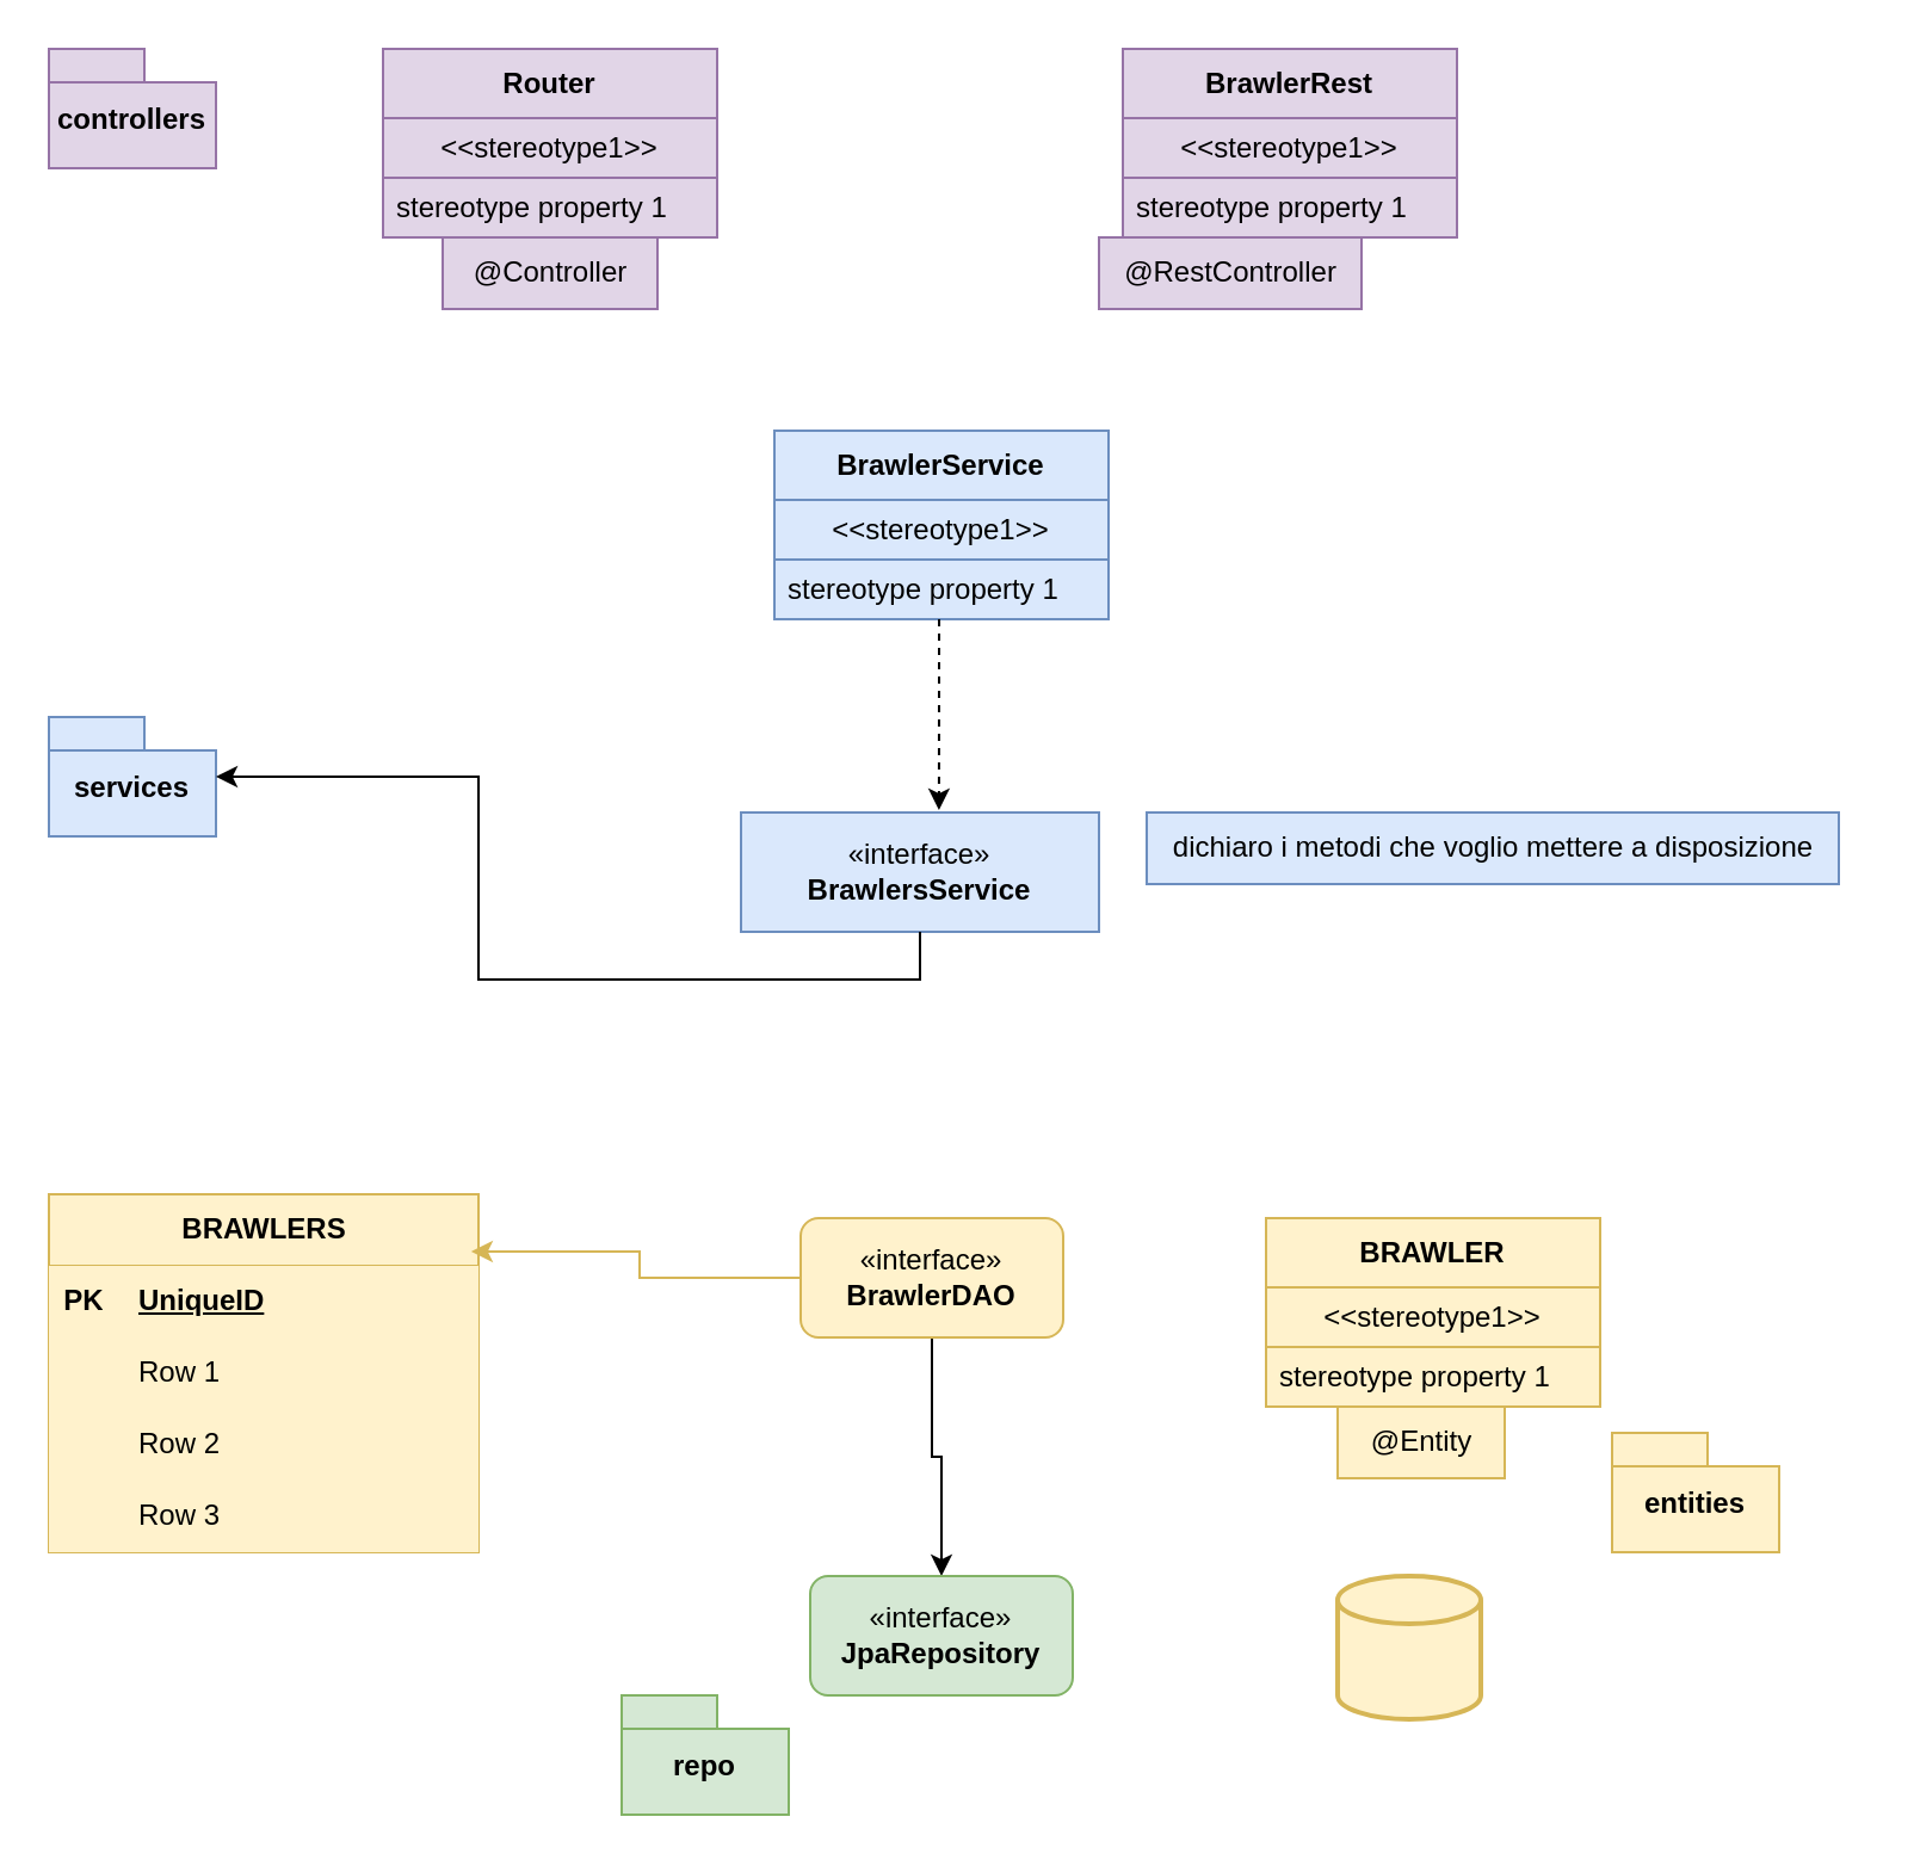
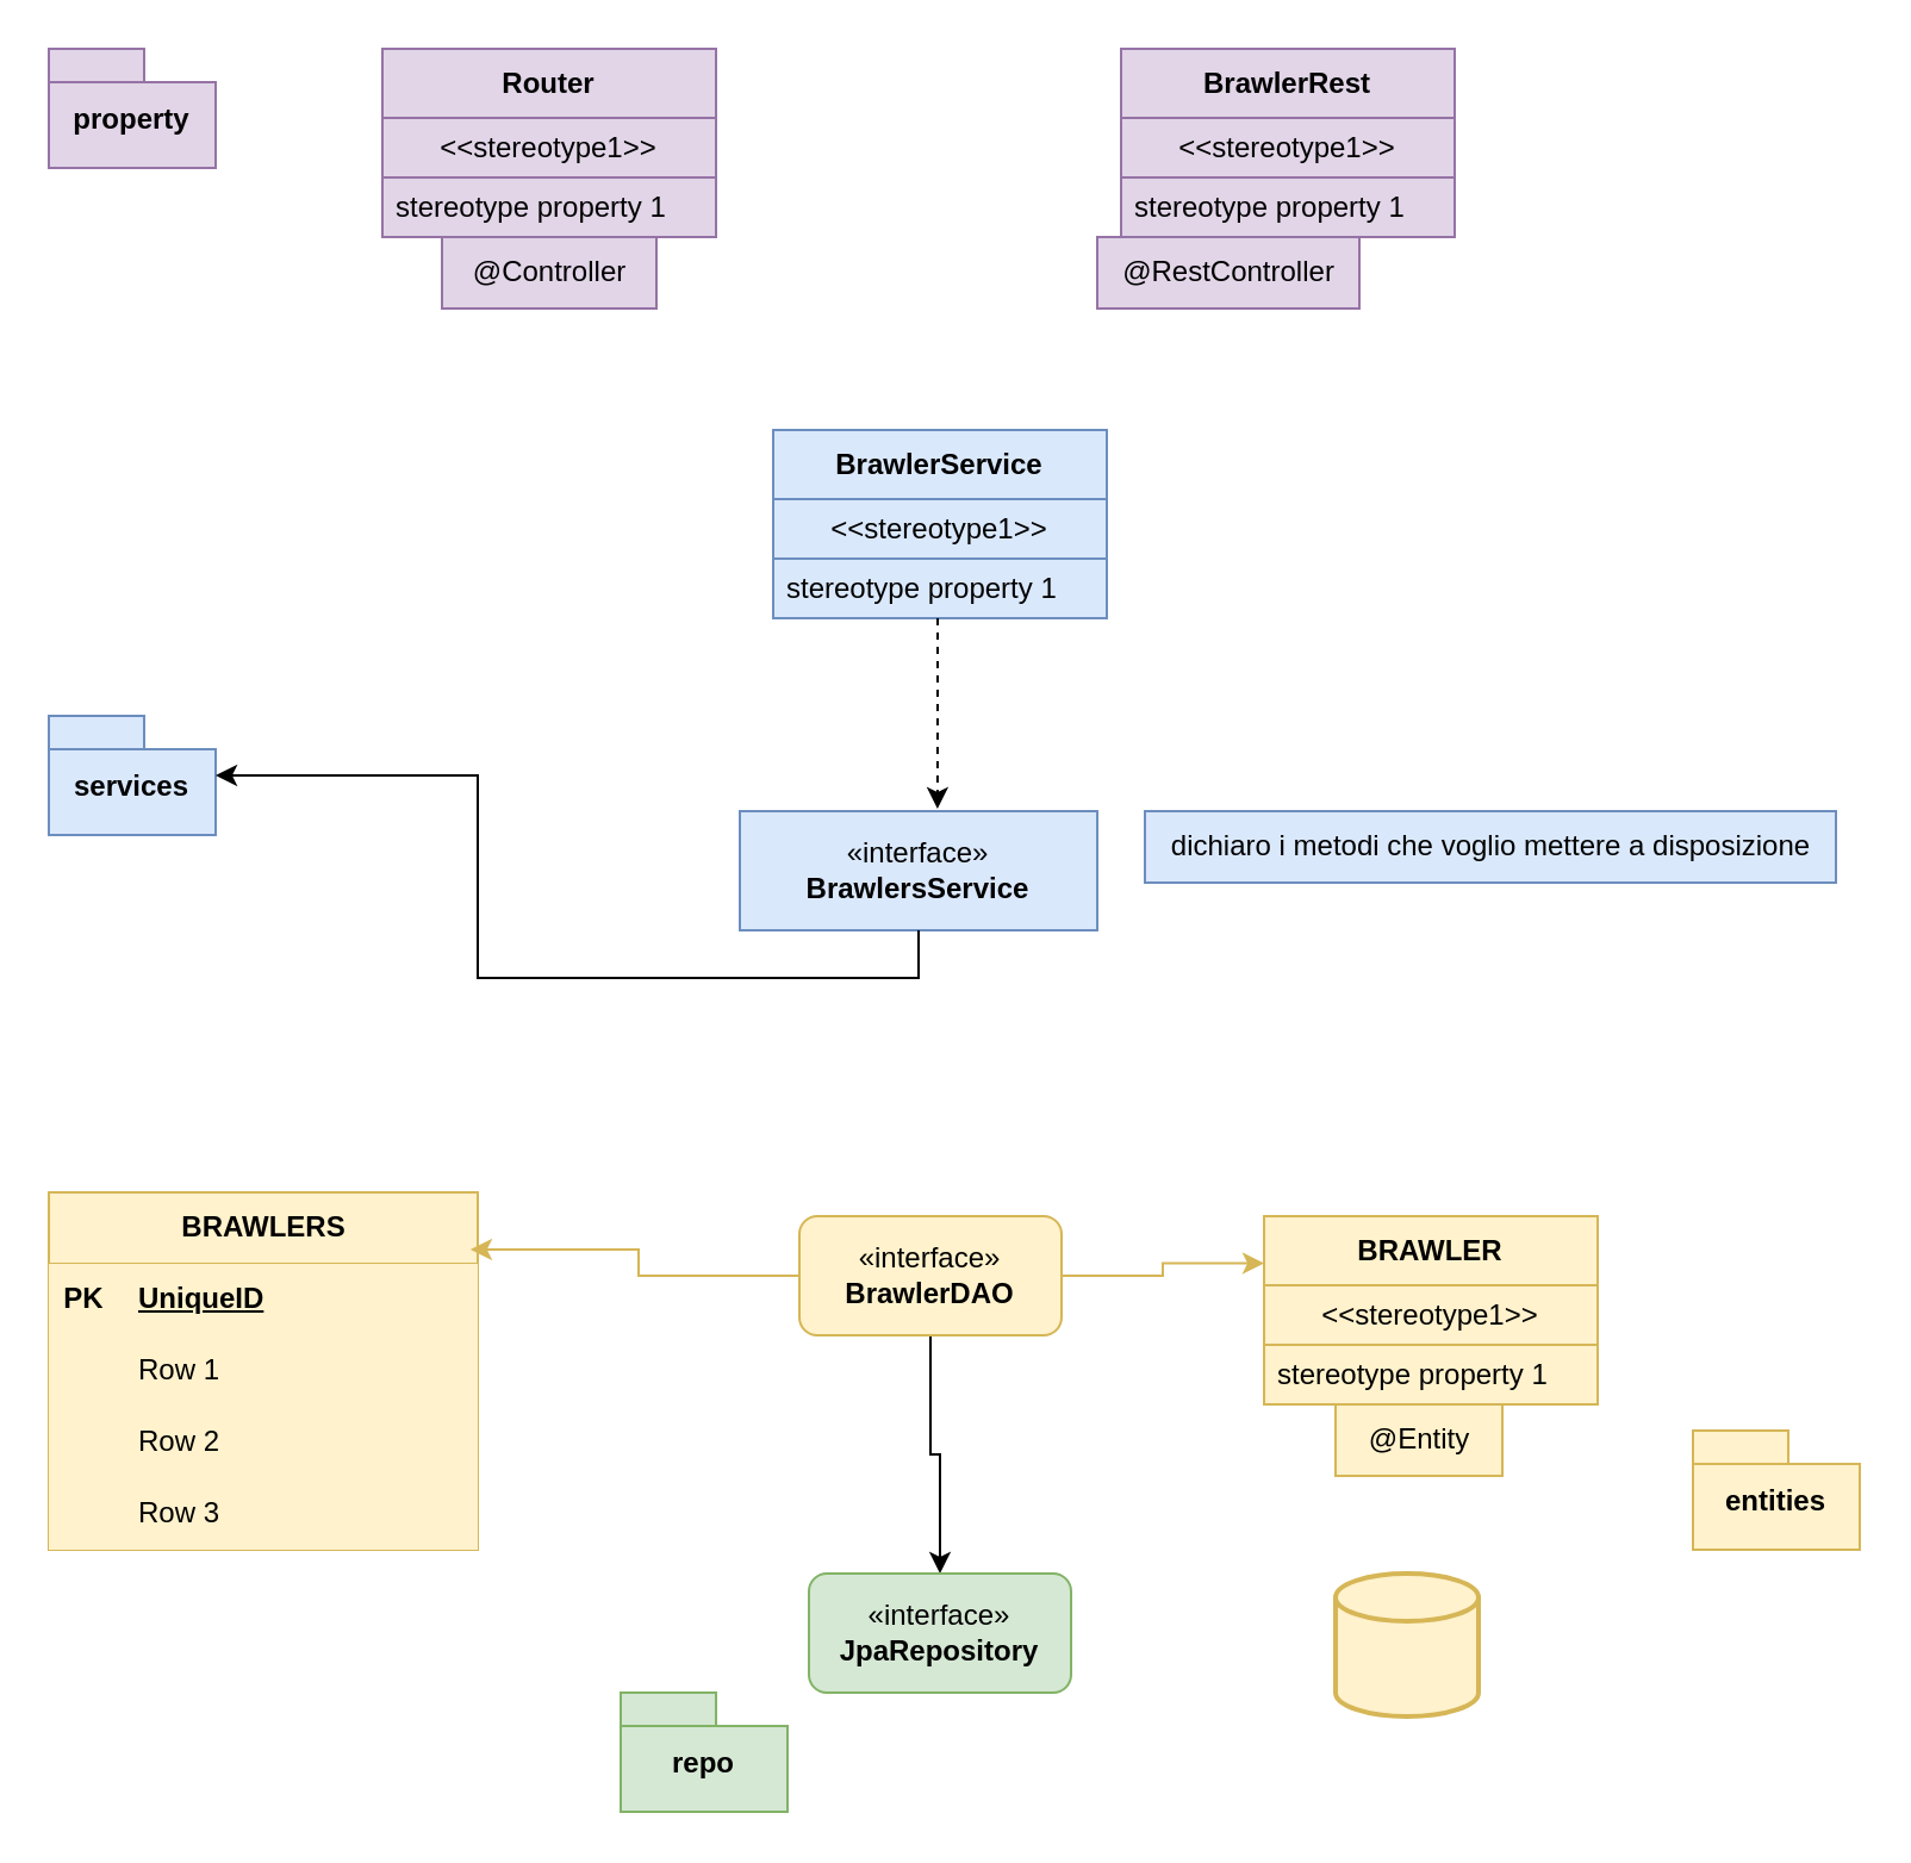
  <mxCell id="0" />
  <mxCell id="1" parent="0" />
  <mxCell id="2" value="" style="strokeWidth=2;html=1;shape=mxgraph.flowchart.database;whiteSpace=wrap;fillColor=#fff2cc;strokeColor=#d6b656;" vertex="1" parent="1"><mxGeometry x="560" y="660" width="60" height="60" as="geometry" /></mxCell>
  <mxCell id="3" value="BRAWLERS" style="shape=table;startSize=30;container=1;collapsible=1;childLayout=tableLayout;fixedRows=1;rowLines=0;fontStyle=1;align=center;resizeLast=1;html=1;fillColor=#fff2cc;strokeColor=#d6b656;" vertex="1" parent="1"><mxGeometry x="20" y="500" width="180" height="150" as="geometry" /></mxCell>
  <mxCell id="4" value="" style="shape=tableRow;horizontal=0;startSize=0;swimlaneHead=0;swimlaneBody=0;fillColor=#fff2cc;collapsible=0;dropTarget=0;points=[[0,0.5],[1,0.5]];portConstraint=eastwest;top=0;left=0;right=0;bottom=1;strokeColor=#d6b656;" vertex="1" parent="3"><mxGeometry y="30" width="180" height="30" as="geometry" /></mxCell>
  <mxCell id="5" value="PK" style="shape=partialRectangle;connectable=0;fillColor=#fff2cc;top=0;left=0;bottom=0;right=0;fontStyle=1;overflow=hidden;whiteSpace=wrap;html=1;strokeColor=#d6b656;" vertex="1" parent="4"><mxGeometry width="30" height="30" as="geometry"><mxRectangle width="30" height="30" as="alternateBounds" /></mxGeometry></mxCell>
  <mxCell id="6" value="UniqueID" style="shape=partialRectangle;connectable=0;fillColor=#fff2cc;top=0;left=0;bottom=0;right=0;align=left;spacingLeft=6;fontStyle=5;overflow=hidden;whiteSpace=wrap;html=1;strokeColor=#d6b656;" vertex="1" parent="4"><mxGeometry x="30" width="150" height="30" as="geometry"><mxRectangle width="150" height="30" as="alternateBounds" /></mxGeometry></mxCell>
  <mxCell id="7" value="" style="shape=tableRow;horizontal=0;startSize=0;swimlaneHead=0;swimlaneBody=0;fillColor=#fff2cc;collapsible=0;dropTarget=0;points=[[0,0.5],[1,0.5]];portConstraint=eastwest;top=0;left=0;right=0;bottom=0;strokeColor=#d6b656;" vertex="1" parent="3"><mxGeometry y="60" width="180" height="30" as="geometry" /></mxCell>
  <mxCell id="8" value="" style="shape=partialRectangle;connectable=0;fillColor=#fff2cc;top=0;left=0;bottom=0;right=0;editable=1;overflow=hidden;whiteSpace=wrap;html=1;strokeColor=#d6b656;" vertex="1" parent="7"><mxGeometry width="30" height="30" as="geometry"><mxRectangle width="30" height="30" as="alternateBounds" /></mxGeometry></mxCell>
  <mxCell id="9" value="Row 1" style="shape=partialRectangle;connectable=0;fillColor=#fff2cc;top=0;left=0;bottom=0;right=0;align=left;spacingLeft=6;overflow=hidden;whiteSpace=wrap;html=1;strokeColor=#d6b656;" vertex="1" parent="7"><mxGeometry x="30" width="150" height="30" as="geometry"><mxRectangle width="150" height="30" as="alternateBounds" /></mxGeometry></mxCell>
  <mxCell id="10" value="" style="shape=tableRow;horizontal=0;startSize=0;swimlaneHead=0;swimlaneBody=0;fillColor=#fff2cc;collapsible=0;dropTarget=0;points=[[0,0.5],[1,0.5]];portConstraint=eastwest;top=0;left=0;right=0;bottom=0;strokeColor=#d6b656;" vertex="1" parent="3"><mxGeometry y="90" width="180" height="30" as="geometry" /></mxCell>
  <mxCell id="11" value="" style="shape=partialRectangle;connectable=0;fillColor=#fff2cc;top=0;left=0;bottom=0;right=0;editable=1;overflow=hidden;whiteSpace=wrap;html=1;strokeColor=#d6b656;" vertex="1" parent="10"><mxGeometry width="30" height="30" as="geometry"><mxRectangle width="30" height="30" as="alternateBounds" /></mxGeometry></mxCell>
  <mxCell id="12" value="Row 2" style="shape=partialRectangle;connectable=0;fillColor=#fff2cc;top=0;left=0;bottom=0;right=0;align=left;spacingLeft=6;overflow=hidden;whiteSpace=wrap;html=1;strokeColor=#d6b656;" vertex="1" parent="10"><mxGeometry x="30" width="150" height="30" as="geometry"><mxRectangle width="150" height="30" as="alternateBounds" /></mxGeometry></mxCell>
  <mxCell id="13" value="" style="shape=tableRow;horizontal=0;startSize=0;swimlaneHead=0;swimlaneBody=0;fillColor=#fff2cc;collapsible=0;dropTarget=0;points=[[0,0.5],[1,0.5]];portConstraint=eastwest;top=0;left=0;right=0;bottom=0;strokeColor=#d6b656;" vertex="1" parent="3"><mxGeometry y="120" width="180" height="30" as="geometry" /></mxCell>
  <mxCell id="14" value="" style="shape=partialRectangle;connectable=0;fillColor=#fff2cc;top=0;left=0;bottom=0;right=0;editable=1;overflow=hidden;whiteSpace=wrap;html=1;strokeColor=#d6b656;" vertex="1" parent="13"><mxGeometry width="30" height="30" as="geometry"><mxRectangle width="30" height="30" as="alternateBounds" /></mxGeometry></mxCell>
  <mxCell id="15" value="Row 3" style="shape=partialRectangle;connectable=0;fillColor=#fff2cc;top=0;left=0;bottom=0;right=0;align=left;spacingLeft=6;overflow=hidden;whiteSpace=wrap;html=1;strokeColor=#d6b656;" vertex="1" parent="13"><mxGeometry x="30" width="150" height="30" as="geometry"><mxRectangle width="150" height="30" as="alternateBounds" /></mxGeometry></mxCell>
  <mxCell id="16" value="BRAWLER" style="swimlane;fontStyle=1;align=center;verticalAlign=middle;childLayout=stackLayout;horizontal=1;startSize=29;horizontalStack=0;resizeParent=1;resizeParentMax=0;resizeLast=0;collapsible=0;marginBottom=0;html=1;whiteSpace=wrap;fillColor=#fff2cc;strokeColor=#d6b656;" vertex="1" parent="1"><mxGeometry x="530" y="510" width="140" height="79" as="geometry" /></mxCell>
  <mxCell id="17" value="&amp;lt;&amp;lt;stereotype1&amp;gt;&amp;gt;" style="text;html=1;strokeColor=#d6b656;fillColor=#fff2cc;align=center;verticalAlign=middle;spacingLeft=4;spacingRight=4;overflow=hidden;rotatable=0;points=[[0,0.5],[1,0.5]];portConstraint=eastwest;whiteSpace=wrap;" vertex="1" parent="16"><mxGeometry y="29" width="140" height="25" as="geometry" /></mxCell>
  <mxCell id="18" value="stereotype property 1" style="text;html=1;strokeColor=#d6b656;fillColor=#fff2cc;align=left;verticalAlign=middle;spacingLeft=4;spacingRight=4;overflow=hidden;rotatable=0;points=[[0,0.5],[1,0.5]];portConstraint=eastwest;whiteSpace=wrap;" vertex="1" parent="16"><mxGeometry y="54" width="140" height="25" as="geometry" /></mxCell>
+ <mxCell id="19" style="edgeStyle=orthogonalEdgeStyle;rounded=0;orthogonalLoop=1;jettySize=auto;html=1;exitX=1;exitY=0.5;exitDx=0;exitDy=0;entryX=0;entryY=0.25;entryDx=0;entryDy=0;fillColor=#fff2cc;strokeColor=#d6b656;" edge="1" parent="1" source="21" target="16"><mxGeometry relative="1" as="geometry" /></mxCell>
  <mxCell id="20" style="edgeStyle=orthogonalEdgeStyle;rounded=0;orthogonalLoop=1;jettySize=auto;html=1;exitX=0.5;exitY=1;exitDx=0;exitDy=0;entryX=0.5;entryY=0;entryDx=0;entryDy=0;" edge="1" parent="1" source="21" target="42"><mxGeometry relative="1" as="geometry" /></mxCell>
  <mxCell id="21" value="«interface»&lt;br&gt;&lt;b&gt;BrawlerDAO&lt;/b&gt;" style="html=1;whiteSpace=wrap;fillColor=#fff2cc;strokeColor=#d6b656;rounded=1;" vertex="1" parent="1"><mxGeometry x="335" y="510" width="110" height="50" as="geometry" /></mxCell>
  <mxCell id="22" style="edgeStyle=orthogonalEdgeStyle;rounded=0;orthogonalLoop=1;jettySize=auto;html=1;exitX=0;exitY=0.5;exitDx=0;exitDy=0;entryX=0.983;entryY=-0.2;entryDx=0;entryDy=0;entryPerimeter=0;fillColor=#fff2cc;strokeColor=#d6b656;" edge="1" parent="1" source="21" target="4"><mxGeometry relative="1" as="geometry" /></mxCell>
  <mxCell id="23" value="«interface»&lt;br&gt;&lt;b&gt;BrawlersService&lt;/b&gt;" style="html=1;whiteSpace=wrap;fillColor=#dae8fc;strokeColor=#6c8ebf;" vertex="1" parent="1"><mxGeometry x="310" y="340" width="150" height="50" as="geometry" /></mxCell>
  <mxCell id="24" value="dichiaro i metodi che voglio mettere a disposizione" style="text;html=1;align=center;verticalAlign=middle;resizable=0;points=[];autosize=1;strokeColor=#6c8ebf;fillColor=#dae8fc;" vertex="1" parent="1"><mxGeometry x="480" y="340" width="290" height="30" as="geometry" /></mxCell>
  <mxCell id="25" value="BrawlerService" style="swimlane;fontStyle=1;align=center;verticalAlign=middle;childLayout=stackLayout;horizontal=1;startSize=29;horizontalStack=0;resizeParent=1;resizeParentMax=0;resizeLast=0;collapsible=0;marginBottom=0;html=1;whiteSpace=wrap;fillColor=#dae8fc;strokeColor=#6c8ebf;" vertex="1" parent="1"><mxGeometry x="324" y="180" width="140" height="79" as="geometry" /></mxCell>
  <mxCell id="26" value="&amp;lt;&amp;lt;stereotype1&amp;gt;&amp;gt;" style="text;html=1;strokeColor=#6c8ebf;fillColor=#dae8fc;align=center;verticalAlign=middle;spacingLeft=4;spacingRight=4;overflow=hidden;rotatable=0;points=[[0,0.5],[1,0.5]];portConstraint=eastwest;whiteSpace=wrap;" vertex="1" parent="25"><mxGeometry y="29" width="140" height="25" as="geometry" /></mxCell>
  <mxCell id="27" value="stereotype property 1" style="text;html=1;strokeColor=#6c8ebf;fillColor=#dae8fc;align=left;verticalAlign=middle;spacingLeft=4;spacingRight=4;overflow=hidden;rotatable=0;points=[[0,0.5],[1,0.5]];portConstraint=eastwest;whiteSpace=wrap;" vertex="1" parent="25"><mxGeometry y="54" width="140" height="25" as="geometry" /></mxCell>
  <mxCell id="28" value="" style="html=1;labelBackgroundColor=#ffffff;startArrow=none;startFill=0;startSize=6;endArrow=classic;endFill=1;endSize=6;jettySize=auto;orthogonalLoop=1;strokeWidth=1;dashed=1;fontSize=14;rounded=0;exitX=0.493;exitY=1;exitDx=0;exitDy=0;exitPerimeter=0;entryX=0.553;entryY=-0.02;entryDx=0;entryDy=0;entryPerimeter=0;" edge="1" parent="1" source="27" target="23"><mxGeometry width="60" height="60" relative="1" as="geometry"><mxPoint x="360" y="370" as="sourcePoint" /><mxPoint x="420" y="310" as="targetPoint" /></mxGeometry></mxCell>
  <mxCell id="29" value="Router" style="swimlane;fontStyle=1;align=center;verticalAlign=middle;childLayout=stackLayout;horizontal=1;startSize=29;horizontalStack=0;resizeParent=1;resizeParentMax=0;resizeLast=0;collapsible=0;marginBottom=0;html=1;whiteSpace=wrap;fillColor=#e1d5e7;strokeColor=#9673a6;" vertex="1" parent="1"><mxGeometry x="160" y="20" width="140" height="79" as="geometry" /></mxCell>
  <mxCell id="30" value="&amp;lt;&amp;lt;stereotype1&amp;gt;&amp;gt;" style="text;html=1;strokeColor=#9673a6;fillColor=#e1d5e7;align=center;verticalAlign=middle;spacingLeft=4;spacingRight=4;overflow=hidden;rotatable=0;points=[[0,0.5],[1,0.5]];portConstraint=eastwest;whiteSpace=wrap;" vertex="1" parent="29"><mxGeometry y="29" width="140" height="25" as="geometry" /></mxCell>
  <mxCell id="31" value="stereotype property 1" style="text;html=1;strokeColor=#9673a6;fillColor=#e1d5e7;align=left;verticalAlign=middle;spacingLeft=4;spacingRight=4;overflow=hidden;rotatable=0;points=[[0,0.5],[1,0.5]];portConstraint=eastwest;whiteSpace=wrap;" vertex="1" parent="29"><mxGeometry y="54" width="140" height="25" as="geometry" /></mxCell>
  <mxCell id="32" value="BrawlerRest" style="swimlane;fontStyle=1;align=center;verticalAlign=middle;childLayout=stackLayout;horizontal=1;startSize=29;horizontalStack=0;resizeParent=1;resizeParentMax=0;resizeLast=0;collapsible=0;marginBottom=0;html=1;whiteSpace=wrap;fillColor=#e1d5e7;strokeColor=#9673a6;" vertex="1" parent="1"><mxGeometry x="470" y="20" width="140" height="79" as="geometry" /></mxCell>
  <mxCell id="33" value="&amp;lt;&amp;lt;stereotype1&amp;gt;&amp;gt;" style="text;html=1;strokeColor=#9673a6;fillColor=#e1d5e7;align=center;verticalAlign=middle;spacingLeft=4;spacingRight=4;overflow=hidden;rotatable=0;points=[[0,0.5],[1,0.5]];portConstraint=eastwest;whiteSpace=wrap;" vertex="1" parent="32"><mxGeometry y="29" width="140" height="25" as="geometry" /></mxCell>
  <mxCell id="34" value="stereotype property 1" style="text;html=1;strokeColor=#9673a6;fillColor=#e1d5e7;align=left;verticalAlign=middle;spacingLeft=4;spacingRight=4;overflow=hidden;rotatable=0;points=[[0,0.5],[1,0.5]];portConstraint=eastwest;whiteSpace=wrap;" vertex="1" parent="32"><mxGeometry y="54" width="140" height="25" as="geometry" /></mxCell>
- <mxCell id="35" value="entities" style="shape=folder;fontStyle=1;spacingTop=10;tabWidth=40;tabHeight=14;tabPosition=left;html=1;whiteSpace=wrap;fillColor=#fff2cc;strokeColor=#d6b656;" vertex="1" parent="1"><mxGeometry x="675" y="600" width="70" height="50" as="geometry" /></mxCell>
+ <mxCell id="35" value="entities" style="shape=folder;fontStyle=1;spacingTop=10;tabWidth=40;tabHeight=14;tabPosition=left;html=1;whiteSpace=wrap;fillColor=#fff2cc;strokeColor=#d6b656;" vertex="1" parent="1"><mxGeometry x="710" y="600" width="70" height="50" as="geometry" /></mxCell>
  <mxCell id="36" value="services" style="shape=folder;fontStyle=1;spacingTop=10;tabWidth=40;tabHeight=14;tabPosition=left;html=1;whiteSpace=wrap;fillColor=#dae8fc;strokeColor=#6c8ebf;" vertex="1" parent="1"><mxGeometry x="20" y="300" width="70" height="50" as="geometry" /></mxCell>
  <mxCell id="37" value="@Entity" style="text;html=1;align=center;verticalAlign=middle;resizable=0;points=[];autosize=1;strokeColor=#d6b656;fillColor=#fff2cc;" vertex="1" parent="1"><mxGeometry x="560" y="589" width="70" height="30" as="geometry" /></mxCell>
  <mxCell id="38" value="repo" style="shape=folder;fontStyle=1;spacingTop=10;tabWidth=40;tabHeight=14;tabPosition=left;html=1;whiteSpace=wrap;fillColor=#d5e8d4;strokeColor=#82b366;" vertex="1" parent="1"><mxGeometry x="260" y="710" width="70" height="50" as="geometry" /></mxCell>
- <mxCell id="39" value="controllers" style="shape=folder;fontStyle=1;spacingTop=10;tabWidth=40;tabHeight=14;tabPosition=left;html=1;whiteSpace=wrap;fillColor=#e1d5e7;strokeColor=#9673a6;" vertex="1" parent="1"><mxGeometry x="20" y="20" width="70" height="50" as="geometry" /></mxCell>
+ <mxCell id="39" value="property" style="shape=folder;fontStyle=1;spacingTop=10;tabWidth=40;tabHeight=14;tabPosition=left;html=1;whiteSpace=wrap;fillColor=#e1d5e7;strokeColor=#9673a6;" vertex="1" parent="1"><mxGeometry x="20" y="20" width="70" height="50" as="geometry" /></mxCell>
  <mxCell id="40" value="@Controller" style="text;html=1;align=center;verticalAlign=middle;resizable=0;points=[];autosize=1;strokeColor=#9673a6;fillColor=#e1d5e7;" vertex="1" parent="1"><mxGeometry x="185" y="99" width="90" height="30" as="geometry" /></mxCell>
  <mxCell id="41" value="@RestController" style="text;html=1;align=center;verticalAlign=middle;resizable=0;points=[];autosize=1;strokeColor=#9673a6;fillColor=#e1d5e7;" vertex="1" parent="1"><mxGeometry x="460" y="99" width="110" height="30" as="geometry" /></mxCell>
  <mxCell id="42" value="«interface»&lt;br&gt;&lt;b&gt;JpaRepository&lt;/b&gt;" style="html=1;whiteSpace=wrap;fillColor=#d5e8d4;strokeColor=#82b366;rounded=1;" vertex="1" parent="1"><mxGeometry x="339" y="660" width="110" height="50" as="geometry" /></mxCell>
  <mxCell id="43" style="edgeStyle=orthogonalEdgeStyle;rounded=0;orthogonalLoop=1;jettySize=auto;html=1;exitX=0.5;exitY=1;exitDx=0;exitDy=0;" edge="1" parent="1" source="23" target="36"><mxGeometry relative="1" as="geometry" /></mxCell>
